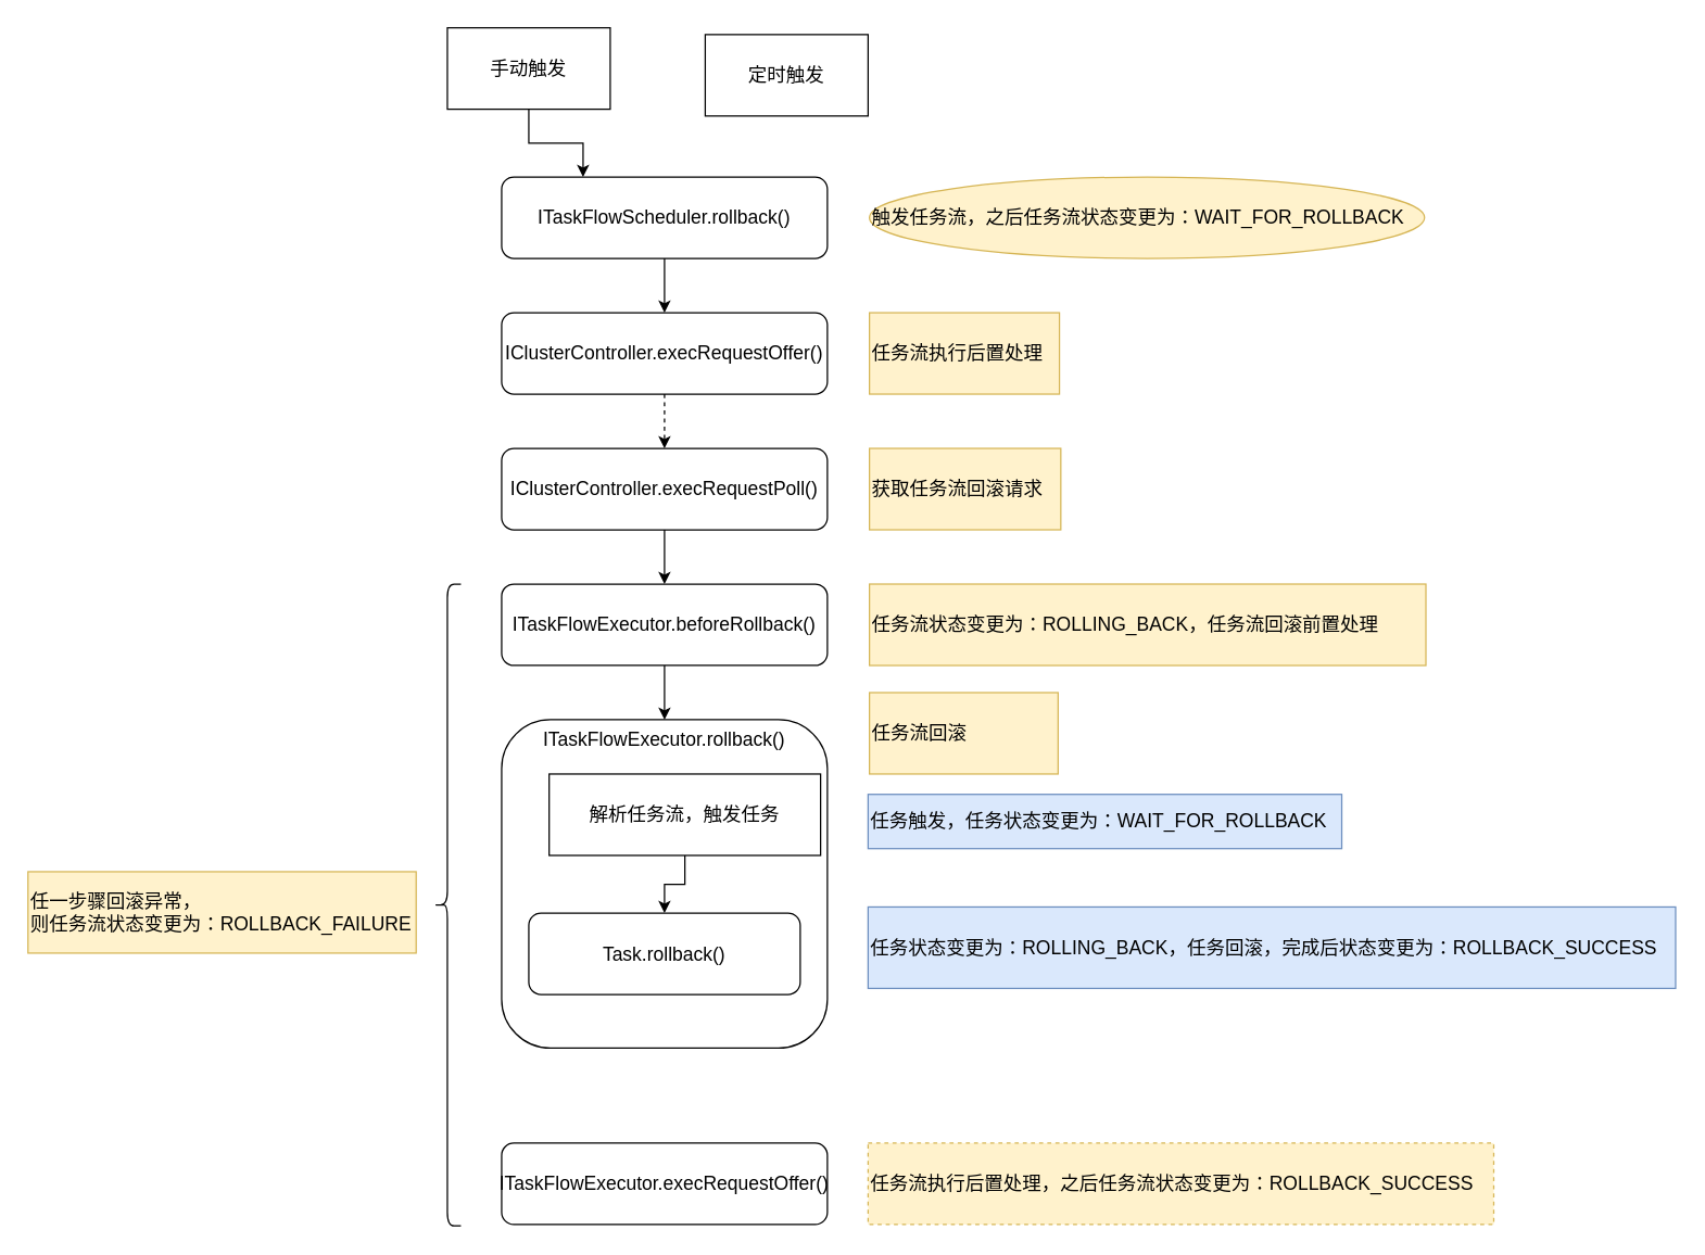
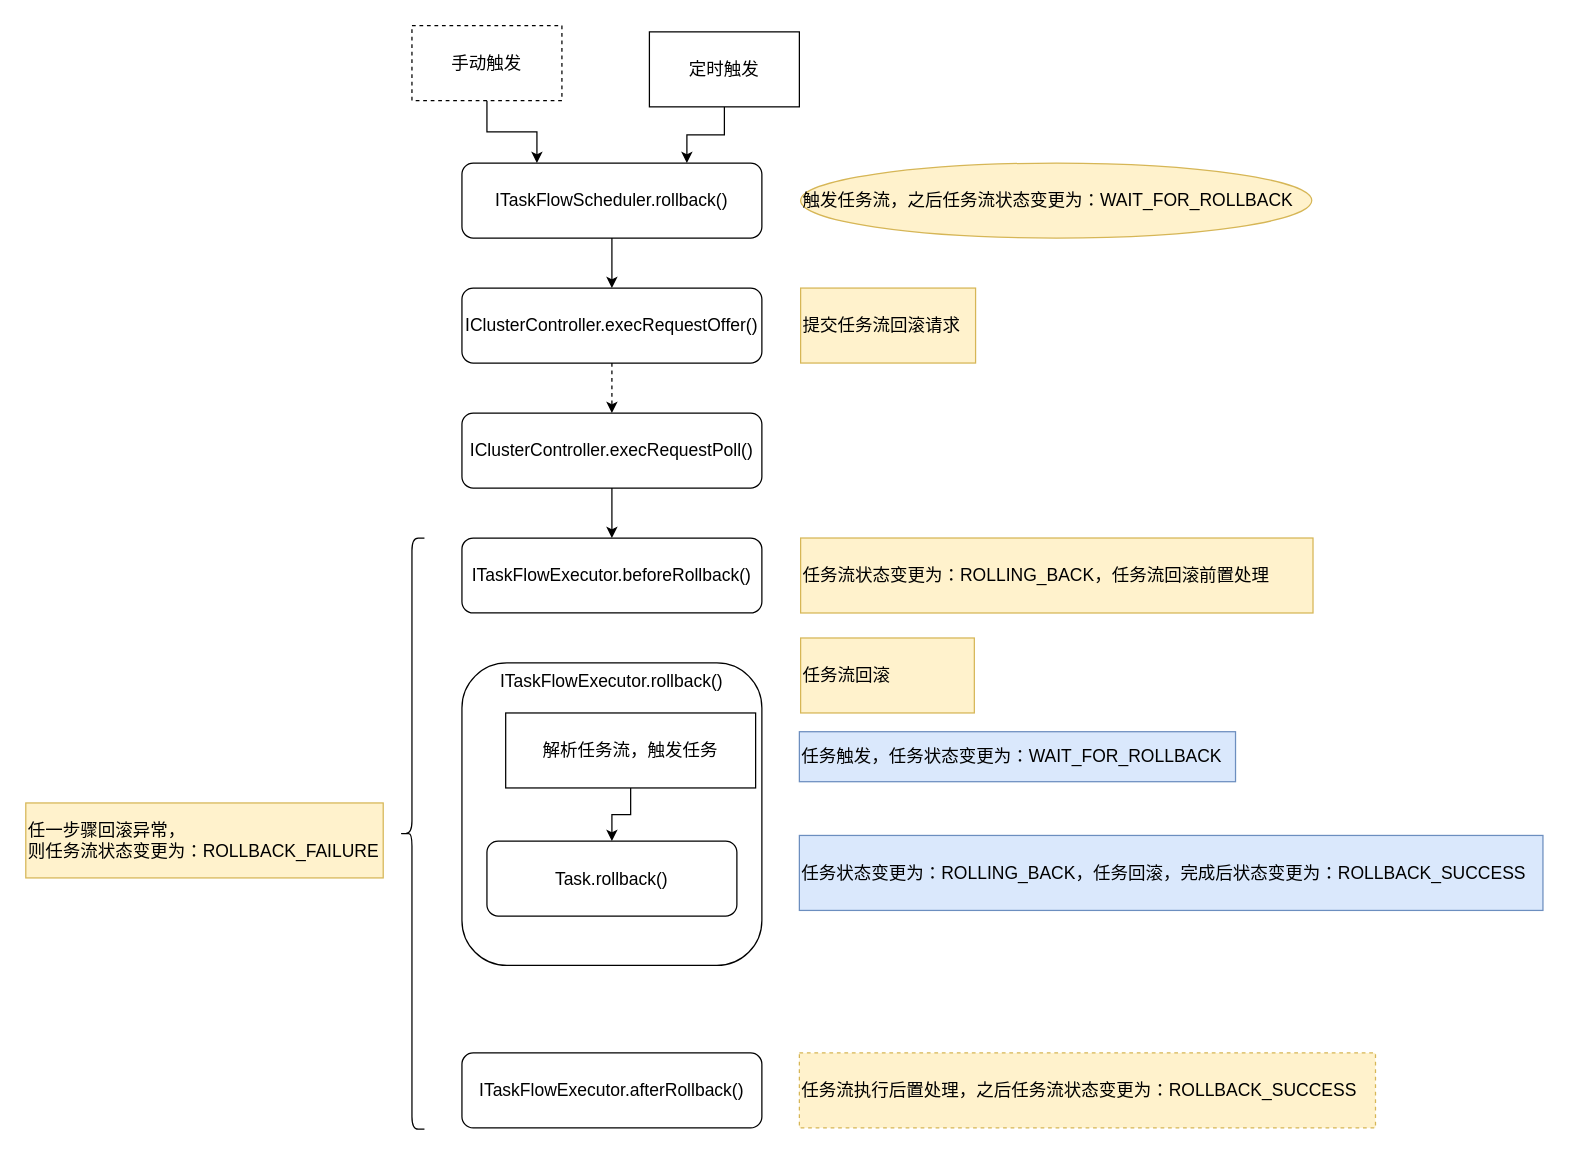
  <mxCell id="0" />
  <mxCell id="1" parent="0" />
  <mxCell id="2" value="ITaskFlowScheduler.rollback()" style="rounded=1;whiteSpace=wrap;html=1;fontSize=14;spacingRight=0;" parent="1" vertex="1"><mxGeometry x="369" y="130" width="240" height="60" as="geometry" /></mxCell>
+ <mxCell id="3" style="edgeStyle=orthogonalEdgeStyle;rounded=0;orthogonalLoop=1;jettySize=auto;html=1;exitX=0.5;exitY=1;exitDx=0;exitDy=0;entryX=0.75;entryY=0;entryDx=0;entryDy=0;fontSize=14;spacingRight=0;" parent="1" source="4" target="2" edge="1"><mxGeometry relative="1" as="geometry" /></mxCell>
  <mxCell id="4" value="定时触发" style="rounded=0;whiteSpace=wrap;html=1;fontSize=14;spacingRight=0;" parent="1" vertex="1"><mxGeometry x="519" y="25" width="120" height="60" as="geometry" /></mxCell>
  <mxCell id="5" style="edgeStyle=orthogonalEdgeStyle;rounded=0;orthogonalLoop=1;jettySize=auto;html=1;exitX=0.5;exitY=1;exitDx=0;exitDy=0;entryX=0.25;entryY=0;entryDx=0;entryDy=0;fontSize=14;spacingRight=0;" parent="1" source="6" target="2" edge="1"><mxGeometry relative="1" as="geometry" /></mxCell>
- <mxCell id="6" value="手动触发" style="rounded=0;whiteSpace=wrap;html=1;fontSize=14;spacingRight=0;" parent="1" vertex="1"><mxGeometry x="329" y="20" width="120" height="60" as="geometry" /></mxCell>
+ <mxCell id="6" value="手动触发" style="rounded=0;whiteSpace=wrap;html=1;fontSize=14;spacingRight=0;dashed=1;" parent="1" vertex="1"><mxGeometry x="329" y="20" width="120" height="60" as="geometry" /></mxCell>
  <mxCell id="7" value="" style="edgeStyle=orthogonalEdgeStyle;rounded=0;orthogonalLoop=1;jettySize=auto;html=1;exitX=0.5;exitY=1;exitDx=0;exitDy=0;fontSize=14;spacingRight=0;" parent="1" source="2" target="9" edge="1"><mxGeometry relative="1" as="geometry"><mxPoint x="489" y="290" as="sourcePoint" /></mxGeometry></mxCell>
  <mxCell id="8" value="" style="edgeStyle=orthogonalEdgeStyle;rounded=0;orthogonalLoop=1;jettySize=auto;html=1;fontSize=14;spacingRight=0;dashed=1;" parent="1" source="9" target="11" edge="1"><mxGeometry relative="1" as="geometry" /></mxCell>
  <mxCell id="9" value="IClusterController.execRequestOffer()" style="rounded=1;whiteSpace=wrap;html=1;fontSize=14;spacingRight=0;" parent="1" vertex="1"><mxGeometry x="369" y="230" width="240" height="60" as="geometry" /></mxCell>
  <mxCell id="10" value="" style="edgeStyle=orthogonalEdgeStyle;rounded=0;orthogonalLoop=1;jettySize=auto;html=1;fontSize=14;spacingRight=0;" parent="1" source="11" target="13" edge="1"><mxGeometry relative="1" as="geometry" /></mxCell>
  <mxCell id="11" value="IClusterController.execRequestPoll()" style="rounded=1;whiteSpace=wrap;html=1;fontSize=14;spacingRight=0;" parent="1" vertex="1"><mxGeometry x="369" y="330" width="240" height="60" as="geometry" /></mxCell>
- <mxCell id="12" value="" style="edgeStyle=orthogonalEdgeStyle;rounded=0;orthogonalLoop=1;jettySize=auto;html=1;fontSize=14;spacingRight=0;" parent="1" source="13" target="14" edge="1"><mxGeometry relative="1" as="geometry" /></mxCell>
  <mxCell id="13" value="ITaskFlowExecutor.beforeRollback()" style="rounded=1;whiteSpace=wrap;html=1;fontSize=14;spacingRight=0;" parent="1" vertex="1"><mxGeometry x="369" y="430" width="240" height="60" as="geometry" /></mxCell>
  <mxCell id="14" value="ITaskFlowExecutor.rollback()" style="rounded=1;whiteSpace=wrap;html=1;verticalAlign=top;fontSize=14;spacingRight=0;" parent="1" vertex="1"><mxGeometry x="369" y="530" width="240" height="242" as="geometry" /></mxCell>
- <mxCell id="15" value="ITaskFlowExecutor.execRequestOffer()" style="rounded=1;whiteSpace=wrap;html=1;fontSize=14;spacingRight=0;" parent="1" vertex="1"><mxGeometry x="369" y="842" width="240" height="60" as="geometry" /></mxCell>
- <mxCell id="16" value="任务流执行后置处理" style="rounded=0;whiteSpace=wrap;html=1;fillColor=#fff2cc;strokeColor=#d6b656;fontSize=14;spacingRight=0;align=left;" parent="1" vertex="1"><mxGeometry x="640" y="230" width="140" height="60" as="geometry" /></mxCell>
- <mxCell id="17" value="获取任务流回滚请求" style="rounded=0;whiteSpace=wrap;html=1;fillColor=#fff2cc;strokeColor=#d6b656;fontSize=14;spacingRight=0;align=left;" parent="1" vertex="1"><mxGeometry x="640" y="330" width="141" height="60" as="geometry" /></mxCell>
+ <mxCell id="15" value="ITaskFlowExecutor.afterRollback()" style="rounded=1;whiteSpace=wrap;html=1;fontSize=14;spacingRight=0;" parent="1" vertex="1"><mxGeometry x="369" y="842" width="240" height="60" as="geometry" /></mxCell>
+ <mxCell id="16" value="提交任务流回滚请求" style="rounded=0;whiteSpace=wrap;html=1;fillColor=#fff2cc;strokeColor=#d6b656;fontSize=14;spacingRight=0;align=left;" parent="1" vertex="1"><mxGeometry x="640" y="230" width="140" height="60" as="geometry" /></mxCell>
  <mxCell id="18" value="触发任务流，之后任务流状态变更为：WAIT_FOR_ROLLBACK" style="ellipse;whiteSpace=wrap;html=1;fillColor=#fff2cc;strokeColor=#d6b656;fontSize=14;spacingRight=0;align=left;" parent="1" vertex="1"><mxGeometry x="640" y="130" width="409" height="60" as="geometry" /></mxCell>
  <mxCell id="19" value="任务流状态变更为：ROLLING_BACK，任务流回滚前置处理" style="rounded=0;whiteSpace=wrap;html=1;fillColor=#fff2cc;strokeColor=#d6b656;fontSize=14;spacingRight=0;align=left;" parent="1" vertex="1"><mxGeometry x="640" y="430" width="410" height="60" as="geometry" /></mxCell>
  <mxCell id="20" value="任务流执行后置处理，之后任务流状态变更为：ROLLBACK_SUCCESS" style="rounded=0;whiteSpace=wrap;html=1;fillColor=#fff2cc;strokeColor=#d6b656;fontSize=14;spacingRight=0;align=left;dashed=1;" parent="1" vertex="1"><mxGeometry x="639" y="842" width="461" height="60" as="geometry" /></mxCell>
  <mxCell id="21" value="任务流回滚" style="rounded=0;whiteSpace=wrap;html=1;fillColor=#fff2cc;strokeColor=#d6b656;fontSize=14;spacingRight=0;align=left;" parent="1" vertex="1"><mxGeometry x="640" y="510" width="139" height="60" as="geometry" /></mxCell>
  <mxCell id="22" value="" style="shape=curlyBracket;whiteSpace=wrap;html=1;rounded=1;fontSize=14;spacingRight=0;" parent="1" vertex="1"><mxGeometry x="319" y="430" width="20" height="473" as="geometry" /></mxCell>
  <mxCell id="23" value="任一步骤回滚异常，&lt;br&gt;则任务流状态变更为：ROLLBACK_FAILURE" style="rounded=0;whiteSpace=wrap;html=1;fillColor=#fff2cc;strokeColor=#d6b656;fontSize=14;spacingRight=0;align=left;" parent="1" vertex="1"><mxGeometry x="20" y="642" width="286" height="60" as="geometry" /></mxCell>
  <mxCell id="24" value="任务触发，任务状态变更为：WAIT_FOR_ROLLBACK" style="rounded=0;whiteSpace=wrap;html=1;fillColor=#dae8fc;strokeColor=#6c8ebf;fontSize=14;spacingRight=0;align=left;" parent="1" vertex="1"><mxGeometry x="639" y="585" width="349" height="40" as="geometry" /></mxCell>
  <mxCell id="25" value="Task.rollback()" style="rounded=1;whiteSpace=wrap;html=1;fontSize=14;spacingRight=0;" parent="1" vertex="1"><mxGeometry x="389" y="672.5" width="200" height="60" as="geometry" /></mxCell>
  <mxCell id="26" value="任务状态变更为：ROLLING_BACK，任务回滚，完成后状态变更为：ROLLBACK_SUCCESS" style="rounded=0;whiteSpace=wrap;html=1;fillColor=#dae8fc;strokeColor=#6c8ebf;fontSize=14;spacingRight=0;align=left;" parent="1" vertex="1"><mxGeometry x="639" y="668" width="595" height="60" as="geometry" /></mxCell>
  <mxCell id="27" style="edgeStyle=orthogonalEdgeStyle;rounded=0;orthogonalLoop=1;jettySize=auto;html=1;exitX=0.5;exitY=1;exitDx=0;exitDy=0;fontSize=14;spacingRight=0;" parent="1" source="28" target="25" edge="1"><mxGeometry relative="1" as="geometry" /></mxCell>
  <mxCell id="28" value="解析任务流，触发任务" style="rounded=0;whiteSpace=wrap;html=1;fontSize=14;spacingRight=0;" parent="1" vertex="1"><mxGeometry x="404" y="570" width="200" height="60" as="geometry" /></mxCell>
